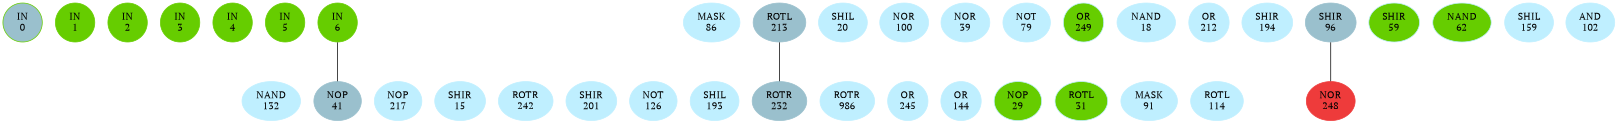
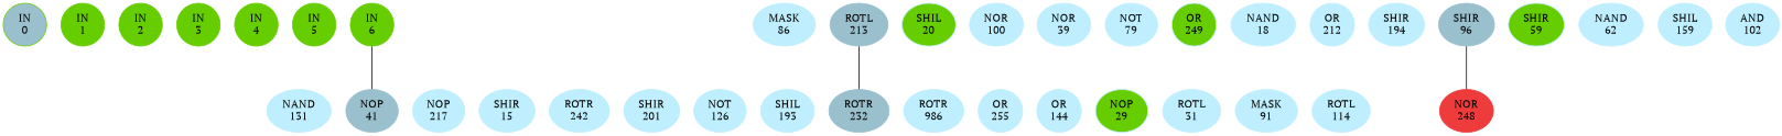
  graph {
    fontname="PT Serif"
    ordering=out
    rankdir=BT
    ranksep=0.75
    splines=polyline
    node [color=lightblue1 fontname="PT Serif" style=filled]
    edge [fontname="PT Serif" style=invis]
    n1 [color=chartreuse3 fillcolor=lightblue3 label="IN\n0"]
    n2 [color=chartreuse3 label="IN\n1"]
    n3 [color=chartreuse3 label="IN\n2"]
    n4 [color=chartreuse3 label="IN\n3"]
    n5 [color=chartreuse3 label="IN\n4"]
    n6 [color=chartreuse3 label="IN\n5"]
    n7 [color=chartreuse3 label="IN\n6"]
-   n8 [label="NAND\n132"]
+   n8 [label="NAND\n131"]
    n9 [color=lightblue3 label="NOP\n41"]
    n10 [label="NOP\n217"]
    n11 [label="SHIR\n15"]
    n12 [label="ROTR\n242"]
    n13 [label="SHIR\n201"]
    n14 [label="NOT\n126"]
    n15 [label="SHIL\n193"]
    n16 [label="MASK\n86"]
    n17 [color=lightblue3 label="ROTL\n213"]
-   n18 [label="SHIL\n20"]
+   n18 [label="SHIL\n20" fillcolor=chartreuse3]
    n19 [label="NOR\n100"]
    n20 [label="NOR\n39"]
    n21 [label="NOT\n79"]
    n22 [fillcolor=chartreuse3 label="OR\n249"]
    n23 [label="NAND\n18"]
    n24 [color=lightblue3 label="ROTR\n232"]
    n25 [label="ROTR\n986"]
-   n26 [label="OR\n245"]
+   n26 [label="OR\n255"]
    n27 [label="OR\n144"]
    n28 [fillcolor=chartreuse3 label="NOP\n29"]
-   n29 [label="ROTL\n31" fillcolor=chartreuse3]
+   n29 [label="ROTL\n31"]
    n30 [label="MASK\n91"]
    n31 [label="ROTL\n114"]
    n32 [label="OR\n212"]
    n33 [label="SHIR\n194"]
    n34 [color=lightblue3 label="SHIR\n96"]
    n35 [fillcolor=chartreuse3 label="SHIR\n59"]
-   n36 [label="NAND\n62" fillcolor=chartreuse3]
+   n36 [label="NAND\n62"]
    n37 [label="SHIL\n159"]
    n38 [label="AND\n102"]
    n39 [color=brown2 label="NOR\n248"]
    subgraph sub_1 {
      rank=same
      n1
      n2
      n3
      n4
      n5
      n6
      n7
    }
    subgraph sub_2 {
      rank=same
      n8
      n9
      n10
      n11
      n12
      n13
      n14
      n15
    }
    subgraph sub_3 {
      rank=same
      n16
      n17
      n18
      n19
      n20
      n21
      n22
      n23
    }
    subgraph sub_4 {
      rank=same
      n24
      n25
      n26
      n27
      n28
      n29
      n30
      n31
    }
    subgraph sub_5 {
      rank=same
      n32
      n33
      n34
      n35
      n36
      n37
      n38
    }
    subgraph sub_6 {
      rank=same
      n39
    }
    n1 -- n2
    n2 -- n3
    n3 -- n4
    n4 -- n5
    n5 -- n6
    n6 -- n7
    n8 -- n9
    n9 -- n7 [style=solid]
    n9 -- n10
    n10 -- n11
    n11 -- n12
    n12 -- n13
    n13 -- n14
    n14 -- n15
    n16 -- n17
    n17 -- n18
    n18 -- n19
    n19 -- n20
    n20 -- n21
    n21 -- n22
    n22 -- n23
    n24 -- n17 [style=solid]
    n24 -- n25
    n25 -- n26
    n26 -- n27
    n27 -- n28
    n28 -- n29
    n29 -- n30
    n30 -- n31
    n32 -- n33
    n33 -- n34
    n34 -- n35
    n36 -- n37
    n37 -- n38
    n39 -- n34 [style=solid]
    n39 -- n39
  }
